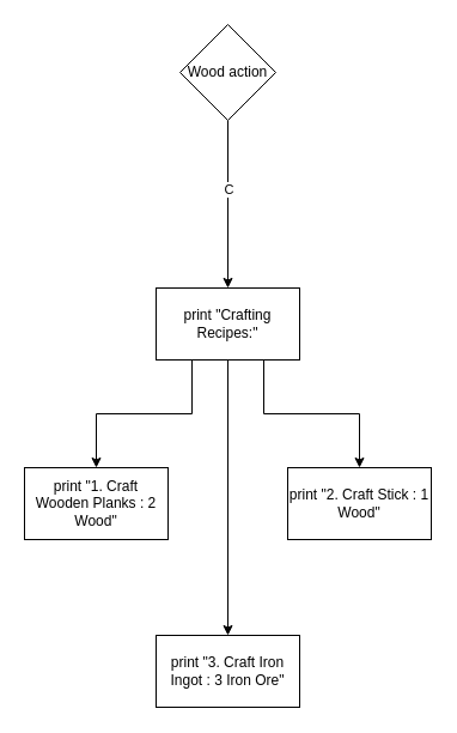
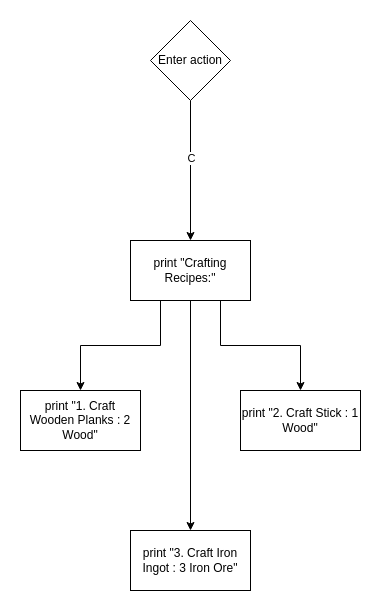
  <mxCell id="0" />
  <mxCell id="1" parent="0" />
  <mxCell id="2" style="edgeStyle=orthogonalEdgeStyle;rounded=0;orthogonalLoop=1;jettySize=auto;html=1;exitX=0.5;exitY=1;exitDx=0;exitDy=0;entryX=0.5;entryY=0;entryDx=0;entryDy=0;" edge="1" parent="1" source="4" target="8"><mxGeometry relative="1" as="geometry" /></mxCell>
  <mxCell id="3" value="C" style="edgeLabel;html=1;align=center;verticalAlign=middle;resizable=0;points=[];" vertex="1" connectable="0" parent="2"><mxGeometry x="-0.186" relative="1" as="geometry"><mxPoint as="offset" /></mxGeometry></mxCell>
- <mxCell id="4" value="Wood action" style="rhombus;whiteSpace=wrap;html=1;" vertex="1" parent="1"><mxGeometry x="150" y="20" width="80" height="80" as="geometry" /></mxCell>
+ <mxCell id="4" value="Enter action" style="rhombus;whiteSpace=wrap;html=1;" vertex="1" parent="1"><mxGeometry x="150" y="20" width="80" height="80" as="geometry" /></mxCell>
  <mxCell id="5" style="edgeStyle=orthogonalEdgeStyle;rounded=0;orthogonalLoop=1;jettySize=auto;html=1;exitX=0.25;exitY=1;exitDx=0;exitDy=0;entryX=0.5;entryY=0;entryDx=0;entryDy=0;" edge="1" parent="1" source="8" target="9"><mxGeometry relative="1" as="geometry" /></mxCell>
  <mxCell id="6" style="edgeStyle=orthogonalEdgeStyle;rounded=0;orthogonalLoop=1;jettySize=auto;html=1;entryX=0.5;entryY=0;entryDx=0;entryDy=0;" edge="1" parent="1" source="8" target="10"><mxGeometry relative="1" as="geometry" /></mxCell>
  <mxCell id="7" style="edgeStyle=orthogonalEdgeStyle;rounded=0;orthogonalLoop=1;jettySize=auto;html=1;exitX=0.75;exitY=1;exitDx=0;exitDy=0;entryX=0.5;entryY=0;entryDx=0;entryDy=0;" edge="1" parent="1" source="8" target="11"><mxGeometry relative="1" as="geometry" /></mxCell>
  <mxCell id="8" value="print &quot;Crafting Recipes:&quot;" style="rounded=0;whiteSpace=wrap;html=1;" vertex="1" parent="1"><mxGeometry x="130" y="240" width="120" height="60" as="geometry" /></mxCell>
  <mxCell id="9" value="print &quot;1. Craft Wooden Planks : 2 Wood&quot;" style="rounded=0;whiteSpace=wrap;html=1;" vertex="1" parent="1"><mxGeometry x="20" y="390" width="120" height="60" as="geometry" /></mxCell>
  <mxCell id="10" value="print &quot;3. Craft Iron Ingot : 3 Iron Ore&quot;" style="rounded=0;whiteSpace=wrap;html=1;" vertex="1" parent="1"><mxGeometry x="130" y="530" width="120" height="60" as="geometry" /></mxCell>
  <mxCell id="11" value="print &quot;2. Craft Stick : 1 Wood&quot;" style="rounded=0;whiteSpace=wrap;html=1;" vertex="1" parent="1"><mxGeometry x="240" y="390" width="120" height="60" as="geometry" /></mxCell>
